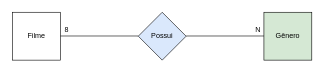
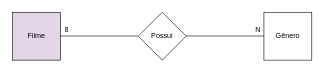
  <mxCell id="0" />
  <mxCell id="1" parent="0" />
- <mxCell id="2" value="Filme" style="whiteSpace=wrap;html=1;aspect=fixed;" vertex="1" parent="1"><mxGeometry x="20" y="20" width="80" height="80" as="geometry" /></mxCell>
+ <mxCell id="2" value="Filme" style="whiteSpace=wrap;html=1;aspect=fixed;fillColor=#e1d5e7;" vertex="1" parent="1"><mxGeometry x="20" y="20" width="80" height="80" as="geometry" /></mxCell>
  <mxCell id="3" value="" style="endArrow=none;html=1;startArrow=none;startFill=0;jumpSize=5;endFill=0;" edge="1" parent="1"><mxGeometry width="50" height="50" relative="1" as="geometry"><mxPoint x="100" y="59.66" as="sourcePoint" /><mxPoint x="230" y="59.66" as="targetPoint" /></mxGeometry></mxCell>
- <mxCell id="4" value="Possui" style="rhombus;whiteSpace=wrap;html=1;fillColor=#dae8fc;" vertex="1" parent="1"><mxGeometry x="230" y="20" width="80" height="80" as="geometry" /></mxCell>
- <mxCell id="5" value="Gênero" style="whiteSpace=wrap;html=1;aspect=fixed;fillColor=#d5e8d4;" vertex="1" parent="1"><mxGeometry x="440" y="20" width="80" height="80" as="geometry" /></mxCell>
+ <mxCell id="4" value="Possui" style="rhombus;whiteSpace=wrap;html=1;" vertex="1" parent="1"><mxGeometry x="230" y="20" width="80" height="80" as="geometry" /></mxCell>
+ <mxCell id="5" value="Gênero" style="whiteSpace=wrap;html=1;aspect=fixed;" vertex="1" parent="1"><mxGeometry x="440" y="20" width="80" height="80" as="geometry" /></mxCell>
  <mxCell id="6" value="" style="endArrow=none;html=1;startArrow=none;startFill=0;jumpSize=5;endFill=0;" edge="1" parent="1"><mxGeometry width="50" height="50" relative="1" as="geometry"><mxPoint x="310" y="59.66" as="sourcePoint" /><mxPoint x="440" y="59.66" as="targetPoint" /></mxGeometry></mxCell>
  <mxCell id="7" value="8" style="text;html=1;align=center;verticalAlign=middle;resizable=0;points=[];autosize=1;" vertex="1" parent="1"><mxGeometry x="100" y="40" width="20" height="20" as="geometry" /></mxCell>
  <mxCell id="8" value="N" style="text;html=1;align=center;verticalAlign=middle;resizable=0;points=[];autosize=1;" vertex="1" parent="1"><mxGeometry x="420" y="40" width="20" height="20" as="geometry" /></mxCell>
